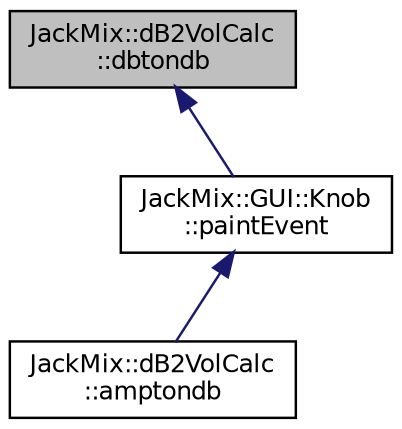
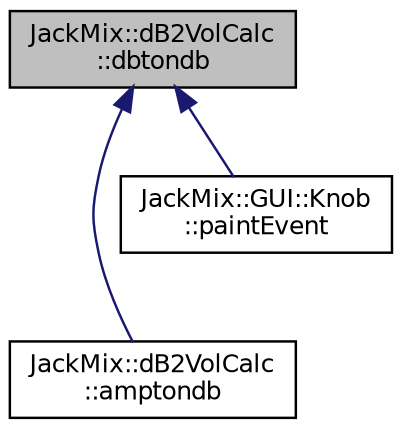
  digraph {
    rankdir=TB
    node [color=black fillcolor=white fontname=Helvetica fontsize=10 shape=record style=filled]
    edge [color=midnightblue dir=back fontname=Helvetica fontsize=10 labelfontname=Helvetica labelfontsize=10 style=solid]
    n1 [fillcolor=grey75 fontcolor=black height=0.2 label="JackMix::dB2VolCalc\l::dbtondb" width=0.4]
    n2 [height=0.2 label="JackMix::dB2VolCalc\l::amptondb" width=0.4]
    n3 [height=0.2 label="JackMix::GUI::Knob\l::paintEvent" width=0.4]
-   n3 -> n2
+   n1 -> n2
    n1 -> n3
  }
